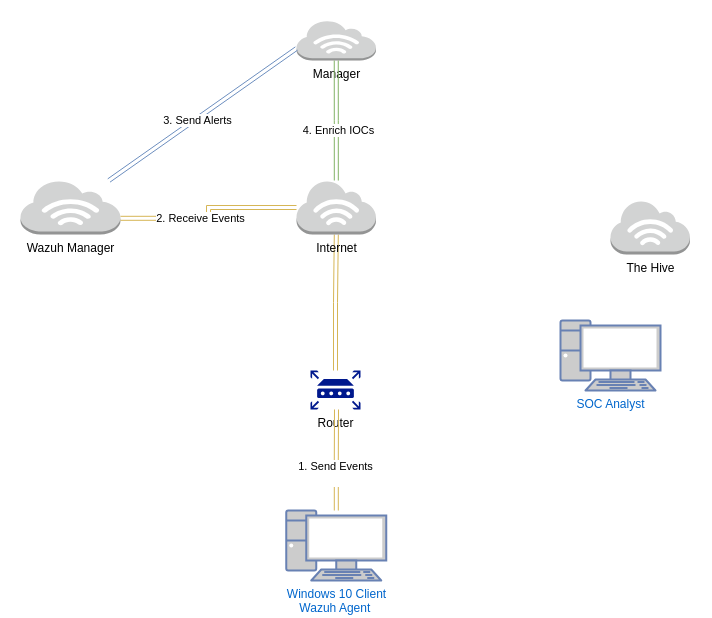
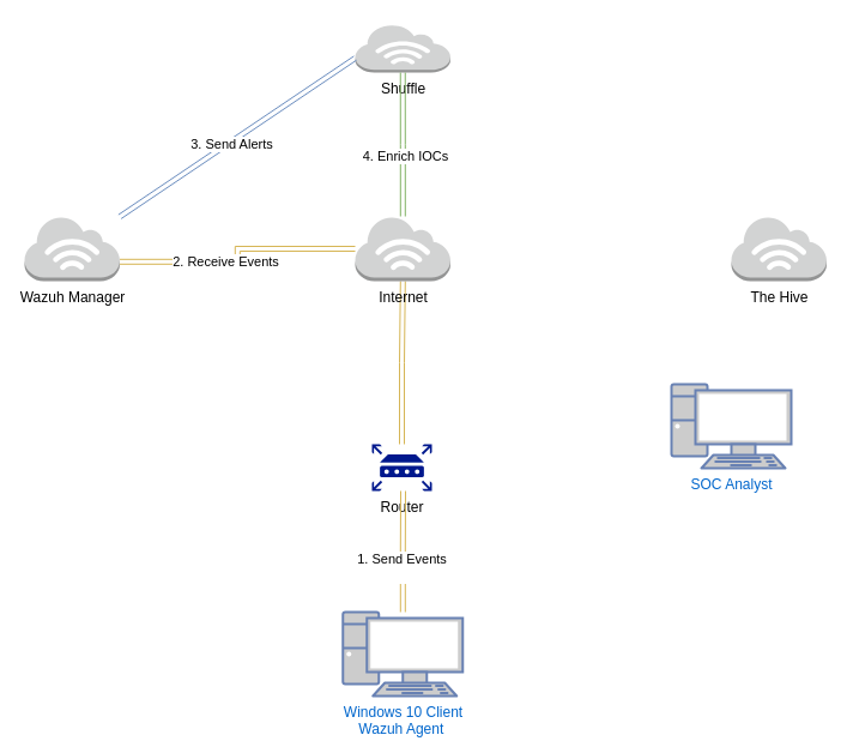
  <mxCell id="0" />
  <mxCell id="1" parent="0" />
  <mxCell id="2" value="Windows 10 Client&lt;div&gt;Wazuh Agent&amp;nbsp;&lt;/div&gt;" style="fontColor=#0066CC;verticalAlign=top;verticalLabelPosition=bottom;labelPosition=center;align=center;html=1;outlineConnect=0;fillColor=#CCCCCC;strokeColor=#6881B3;gradientColor=none;gradientDirection=north;strokeWidth=2;shape=mxgraph.networks.pc;" vertex="1" parent="1"><mxGeometry x="285.75" y="510" width="100" height="70" as="geometry" /></mxCell>
  <mxCell id="3" style="edgeStyle=orthogonalEdgeStyle;rounded=0;orthogonalLoop=1;jettySize=auto;html=1;shape=link;fillColor=#fff2cc;strokeColor=#d6b656;" edge="1" parent="1" source="4" target="5"><mxGeometry relative="1" as="geometry" /></mxCell>
  <mxCell id="4" value="Router" style="sketch=0;aspect=fixed;pointerEvents=1;shadow=0;dashed=0;html=1;strokeColor=none;labelPosition=center;verticalLabelPosition=bottom;verticalAlign=top;align=center;fillColor=#00188D;shape=mxgraph.mscae.enterprise.router" vertex="1" parent="1"><mxGeometry x="310" y="370" width="50" height="39" as="geometry" /></mxCell>
  <mxCell id="5" value="Internet&lt;div&gt;&lt;br&gt;&lt;/div&gt;" style="outlineConnect=0;dashed=0;verticalLabelPosition=bottom;verticalAlign=top;align=center;html=1;shape=mxgraph.aws3.internet_3;fillColor=#D2D3D3;gradientColor=none;" vertex="1" parent="1"><mxGeometry x="296" y="180" width="79.5" height="54" as="geometry" /></mxCell>
- <mxCell id="6" value="&lt;div&gt;Wazuh Manager&lt;/div&gt;&lt;div&gt;&lt;br&gt;&lt;/div&gt;" style="outlineConnect=0;dashed=0;verticalLabelPosition=bottom;verticalAlign=top;align=center;html=1;shape=mxgraph.aws3.internet_3;fillColor=#D2D3D3;gradientColor=none;" vertex="1" parent="1"><mxGeometry x="20" y="180" width="100" height="54" as="geometry" /></mxCell>
- <mxCell id="7" value="The Hive&lt;div&gt;&lt;br&gt;&lt;/div&gt;" style="outlineConnect=0;dashed=0;verticalLabelPosition=bottom;verticalAlign=top;align=center;html=1;shape=mxgraph.aws3.internet_3;fillColor=#D2D3D3;gradientColor=none;" vertex="1" parent="1"><mxGeometry x="610" y="200" width="79.5" height="54" as="geometry" /></mxCell>
- <mxCell id="8" value="&lt;div&gt;Manager&lt;/div&gt;&lt;div&gt;&lt;br&gt;&lt;/div&gt;" style="outlineConnect=0;dashed=0;verticalLabelPosition=bottom;verticalAlign=top;align=center;html=1;shape=mxgraph.aws3.internet_3;fillColor=#D2D3D3;gradientColor=none;" vertex="1" parent="1"><mxGeometry x="296" y="20" width="79.5" height="40" as="geometry" /></mxCell>
+ <mxCell id="6" value="&lt;div&gt;Wazuh Manager&lt;/div&gt;&lt;div&gt;&lt;br&gt;&lt;/div&gt;" style="outlineConnect=0;dashed=0;verticalLabelPosition=bottom;verticalAlign=top;align=center;html=1;shape=mxgraph.aws3.internet_3;fillColor=#D2D3D3;gradientColor=none;" vertex="1" parent="1"><mxGeometry x="20" y="180" width="79.5" height="54" as="geometry" /></mxCell>
+ <mxCell id="7" value="The Hive&lt;div&gt;&lt;br&gt;&lt;/div&gt;" style="outlineConnect=0;dashed=0;verticalLabelPosition=bottom;verticalAlign=top;align=center;html=1;shape=mxgraph.aws3.internet_3;fillColor=#D2D3D3;gradientColor=none;" vertex="1" parent="1"><mxGeometry x="610" y="180" width="79.5" height="54" as="geometry" /></mxCell>
+ <mxCell id="8" value="&lt;div&gt;Shuffle&lt;/div&gt;&lt;div&gt;&lt;br&gt;&lt;/div&gt;" style="outlineConnect=0;dashed=0;verticalLabelPosition=bottom;verticalAlign=top;align=center;html=1;shape=mxgraph.aws3.internet_3;fillColor=#D2D3D3;gradientColor=none;" vertex="1" parent="1"><mxGeometry x="296" y="20" width="79.5" height="40" as="geometry" /></mxCell>
  <mxCell id="9" value="SOC Analyst&lt;div&gt;&lt;br&gt;&lt;/div&gt;" style="fontColor=#0066CC;verticalAlign=top;verticalLabelPosition=bottom;labelPosition=center;align=center;html=1;outlineConnect=0;fillColor=#CCCCCC;strokeColor=#6881B3;gradientColor=none;gradientDirection=north;strokeWidth=2;shape=mxgraph.networks.pc;" vertex="1" parent="1"><mxGeometry x="560" y="320" width="100" height="70" as="geometry" /></mxCell>
  <mxCell id="10" style="edgeStyle=orthogonalEdgeStyle;rounded=0;orthogonalLoop=1;jettySize=auto;html=1;entryX=0.52;entryY=1;entryDx=0;entryDy=0;entryPerimeter=0;startArrow=classic;startFill=1;shape=link;fillColor=#fff2cc;strokeColor=#d6b656;" edge="1" parent="1" source="2" target="4"><mxGeometry relative="1" as="geometry" /></mxCell>
  <mxCell id="11" value="1. Send Events&lt;div&gt;&lt;br&gt;&lt;/div&gt;" style="edgeLabel;html=1;align=center;verticalAlign=middle;resizable=0;points=[];" vertex="1" connectable="0" parent="10"><mxGeometry x="-0.249" y="1" relative="1" as="geometry"><mxPoint as="offset" /></mxGeometry></mxCell>
  <mxCell id="12" style="edgeStyle=orthogonalEdgeStyle;rounded=0;orthogonalLoop=1;jettySize=auto;html=1;entryX=1;entryY=0.7;entryDx=0;entryDy=0;entryPerimeter=0;shape=link;fillColor=#fff2cc;strokeColor=#d6b656;" edge="1" parent="1" source="5" target="6"><mxGeometry relative="1" as="geometry" /></mxCell>
  <mxCell id="13" value="2. Receive Events" style="edgeLabel;html=1;align=center;verticalAlign=middle;resizable=0;points=[];" vertex="1" connectable="0" parent="12"><mxGeometry x="0.146" relative="1" as="geometry"><mxPoint as="offset" /></mxGeometry></mxCell>
  <mxCell id="14" style="rounded=0;orthogonalLoop=1;jettySize=auto;html=1;entryX=0;entryY=0.7;entryDx=0;entryDy=0;entryPerimeter=0;shape=link;fillColor=#dae8fc;strokeColor=#6c8ebf;" edge="1" parent="1" source="6" target="8"><mxGeometry relative="1" as="geometry" /></mxCell>
  <mxCell id="15" value="3. Send Alerts" style="edgeLabel;html=1;align=center;verticalAlign=middle;resizable=0;points=[];" vertex="1" connectable="0" parent="14"><mxGeometry x="-0.063" y="-1" relative="1" as="geometry"><mxPoint as="offset" /></mxGeometry></mxCell>
  <mxCell id="16" style="edgeStyle=orthogonalEdgeStyle;rounded=0;orthogonalLoop=1;jettySize=auto;html=1;entryX=0.5;entryY=1;entryDx=0;entryDy=0;entryPerimeter=0;shape=link;fillColor=#d5e8d4;strokeColor=#82b366;" edge="1" parent="1" source="5" target="8"><mxGeometry relative="1" as="geometry" /></mxCell>
  <mxCell id="17" value="4. Enrich IOCs" style="edgeLabel;html=1;align=center;verticalAlign=middle;resizable=0;points=[];" vertex="1" connectable="0" parent="16"><mxGeometry x="-0.15" y="-2" relative="1" as="geometry"><mxPoint as="offset" /></mxGeometry></mxCell>
